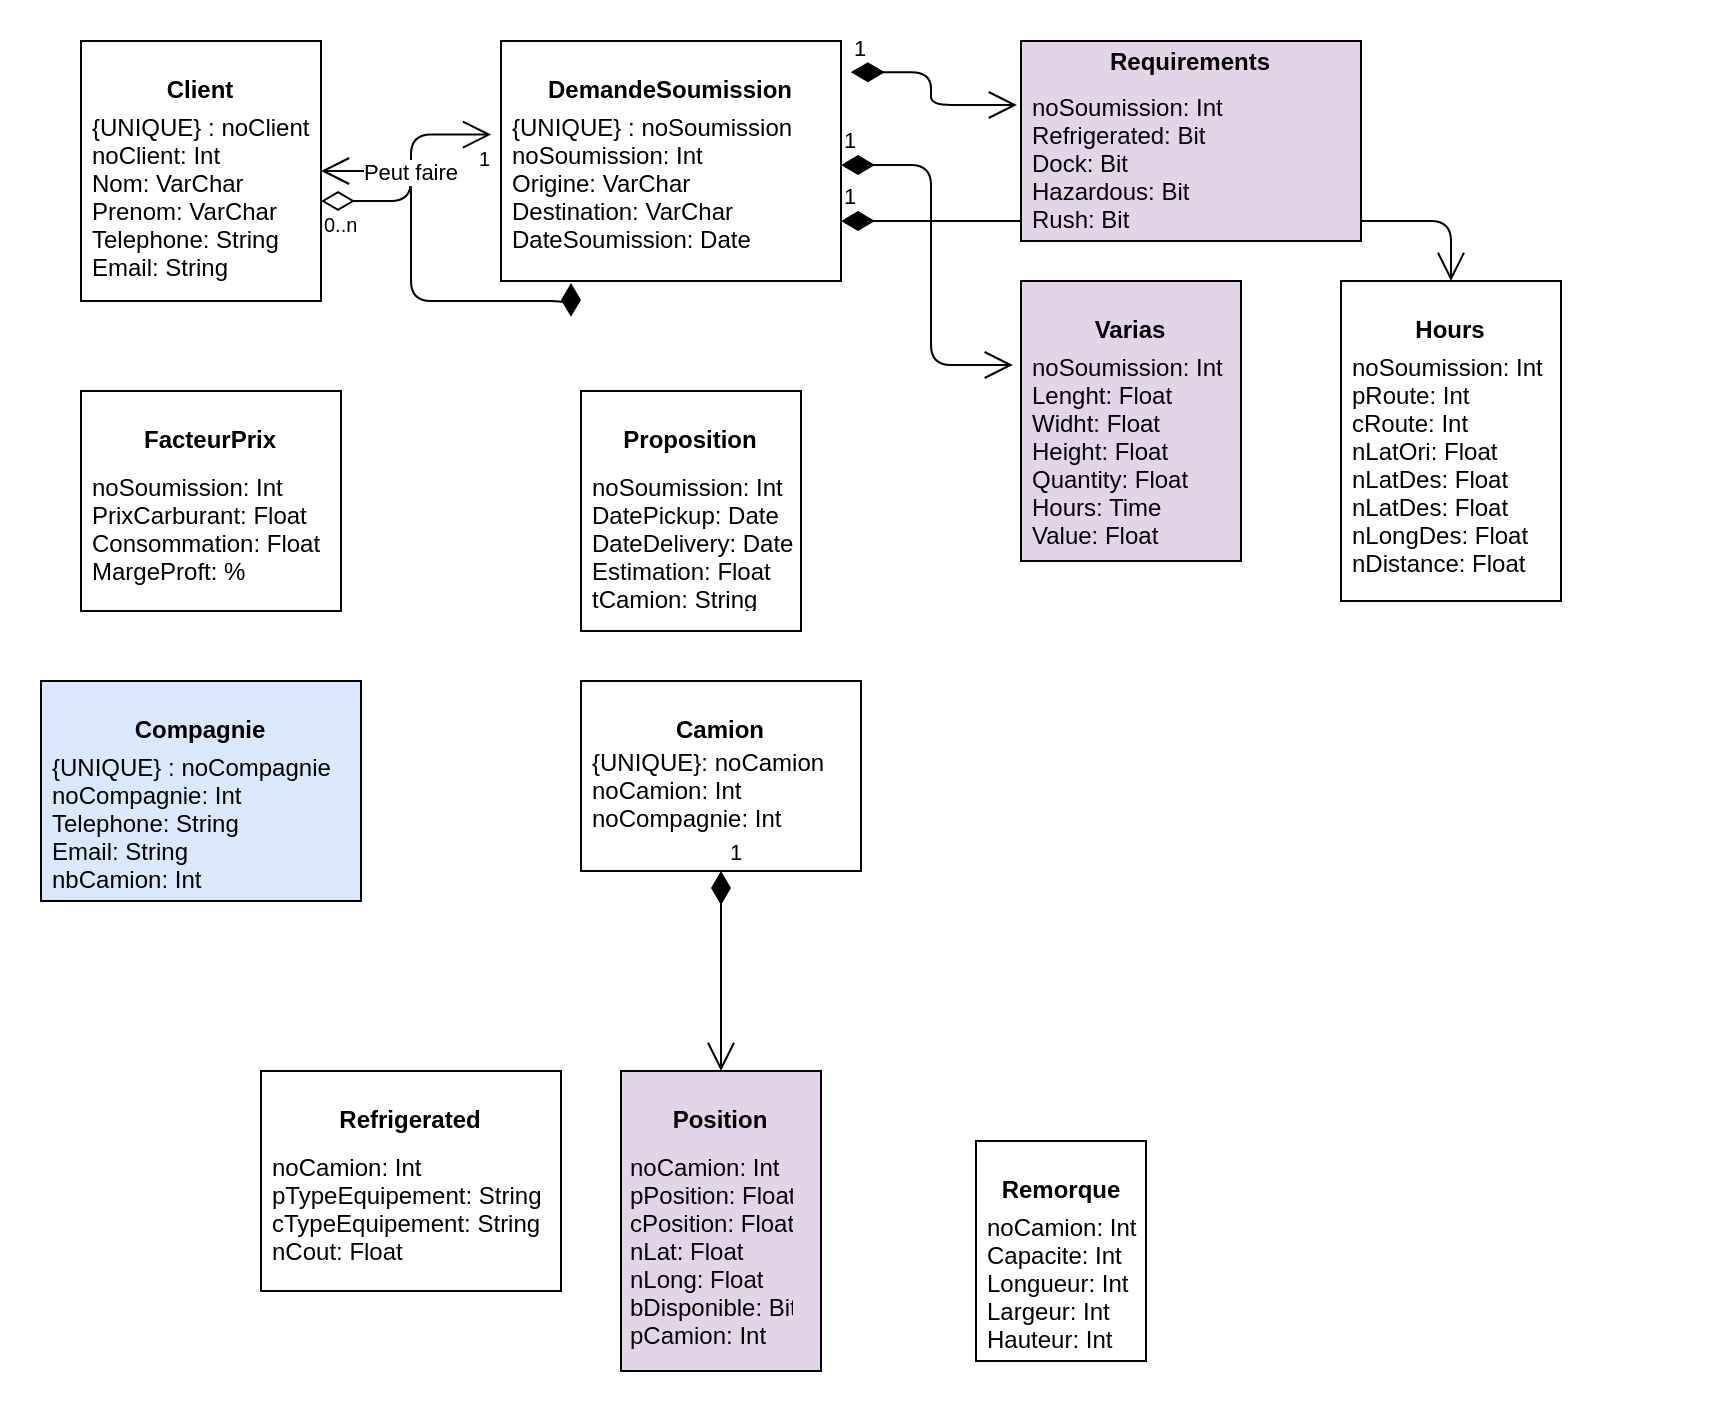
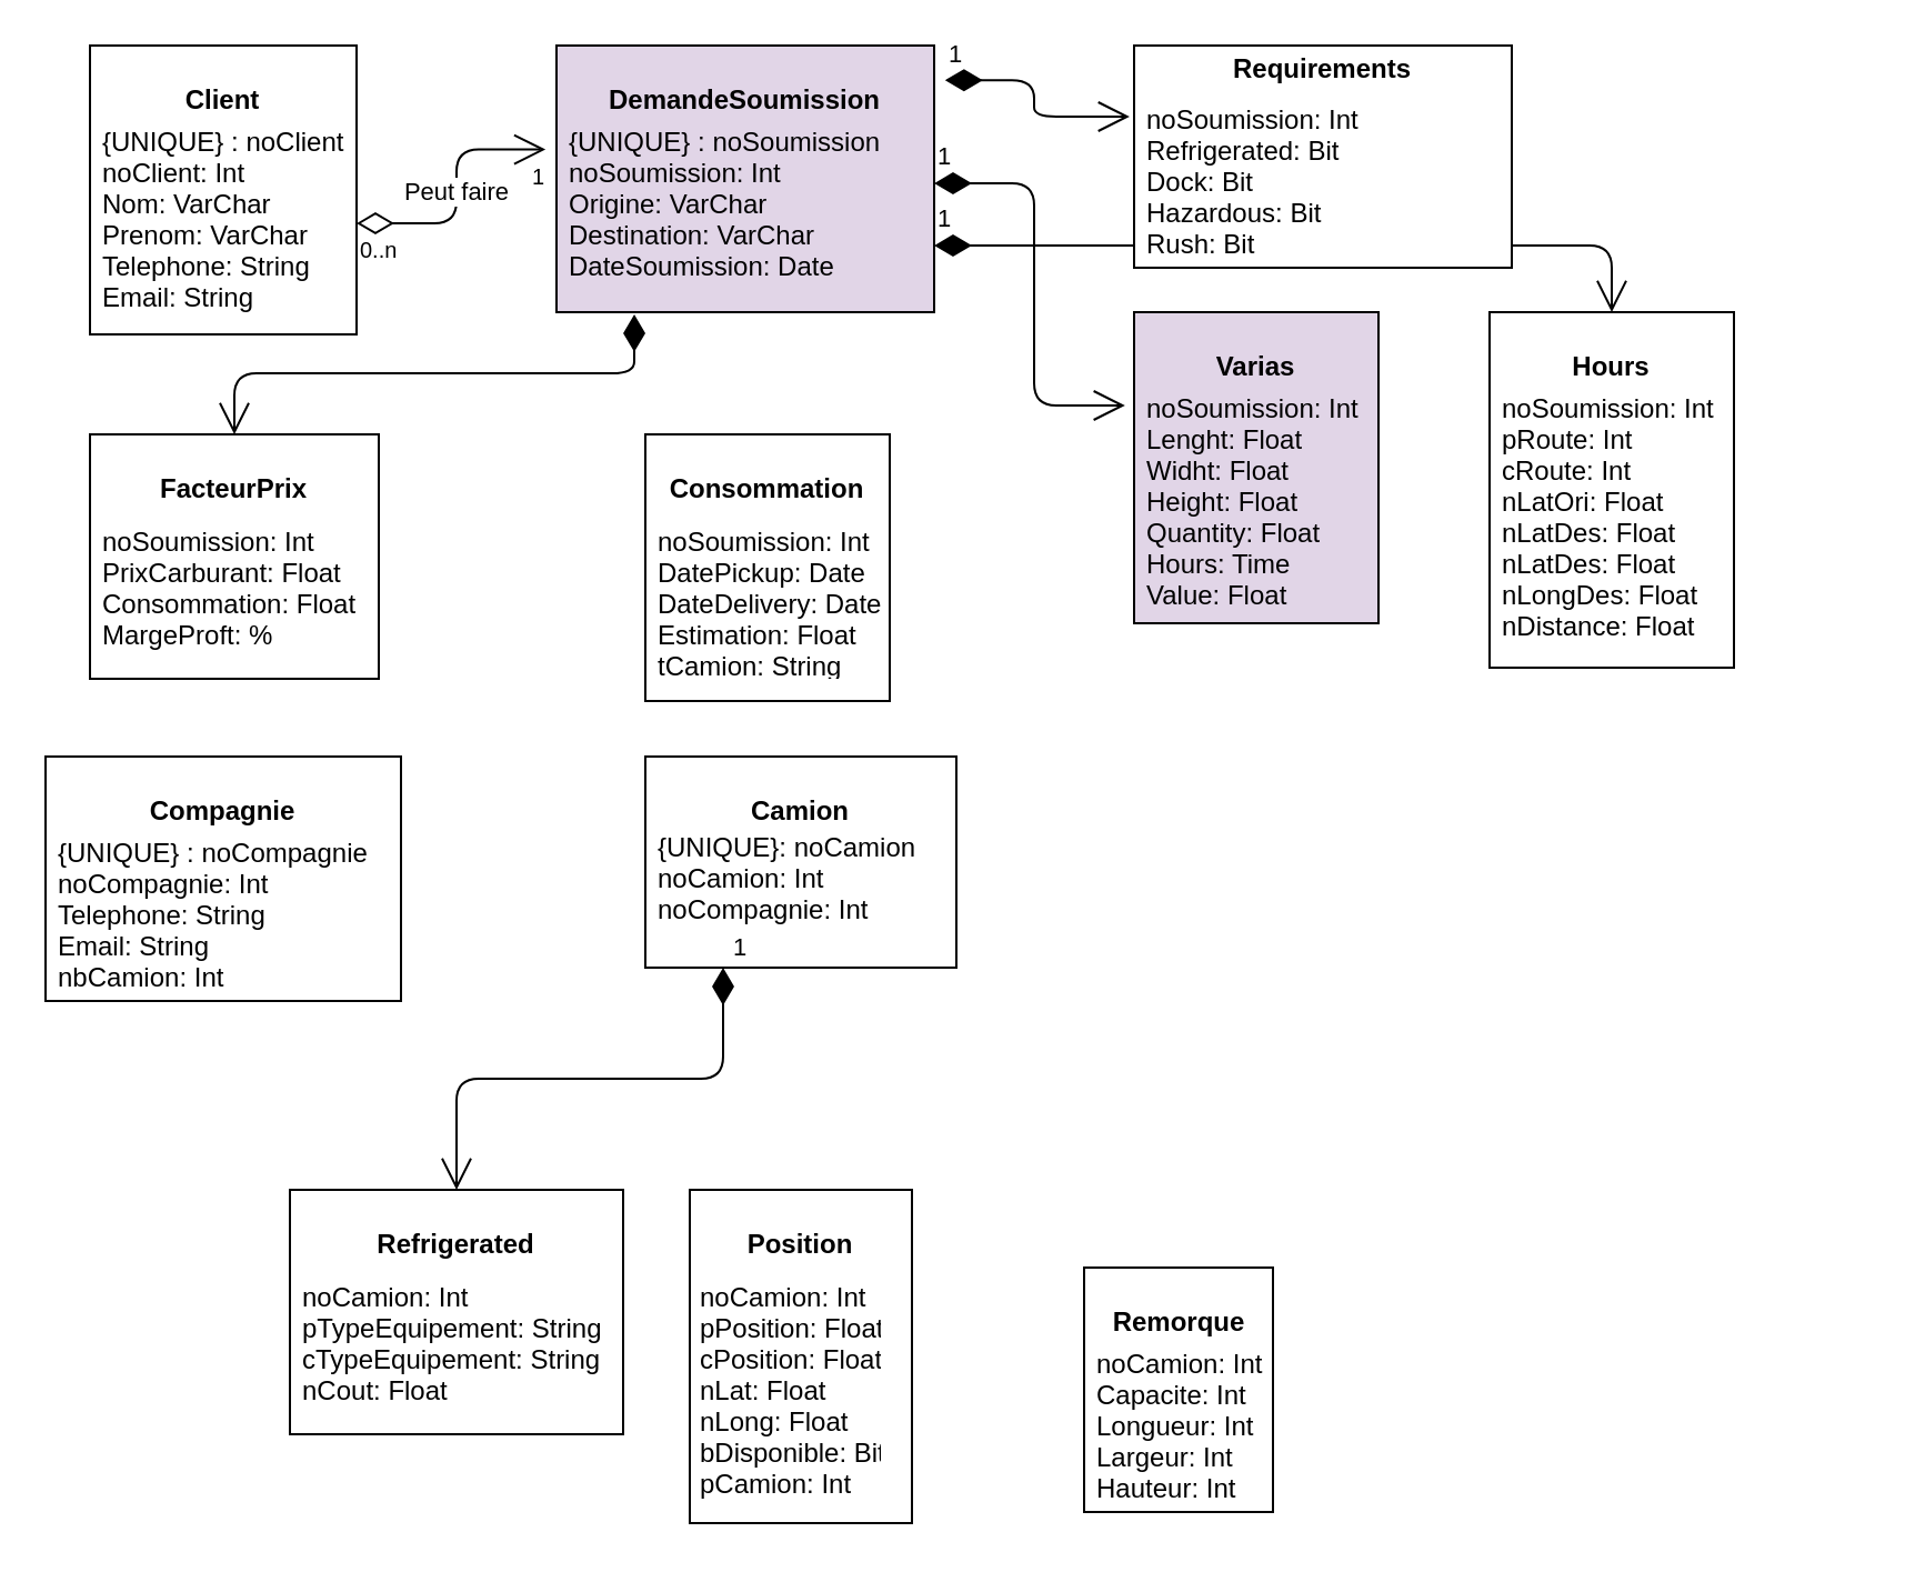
  <mxCell id="0" />
  <mxCell id="1" parent="0" />
- <mxCell id="2" value="1" style="endArrow=open;html=1;endSize=12;startArrow=diamondThin;startSize=14;startFill=1;edgeStyle=orthogonalEdgeStyle;align=left;verticalAlign=bottom;exitX=0.206;exitY=1.008;exitDx=0;exitDy=0;exitPerimeter=0;" edge="1" parent="1" source="6" target="4"><mxGeometry x="-1" y="3" relative="1" as="geometry"><mxPoint x="20" y="660" as="sourcePoint" /><mxPoint x="180" y="660" as="targetPoint" /></mxGeometry></mxCell>
+ <mxCell id="2" value="1" style="endArrow=open;html=1;endSize=12;startArrow=diamondThin;startSize=14;startFill=1;edgeStyle=orthogonalEdgeStyle;align=left;verticalAlign=bottom;exitX=0.206;exitY=1.008;exitDx=0;exitDy=0;exitPerimeter=0;entryX=0.5;entryY=0;entryDx=0;entryDy=0;" edge="1" parent="1" source="6" target="31"><mxGeometry x="-1" y="3" relative="1" as="geometry"><mxPoint x="20" y="660" as="sourcePoint" /><mxPoint x="180" y="660" as="targetPoint" /></mxGeometry></mxCell>
  <mxCell id="3" value="1" style="endArrow=open;html=1;endSize=12;startArrow=diamondThin;startSize=14;startFill=1;edgeStyle=orthogonalEdgeStyle;align=left;verticalAlign=bottom;entryX=0.5;entryY=0;entryDx=0;entryDy=0;exitX=1;exitY=0.75;exitDx=0;exitDy=0;exitPerimeter=0;" edge="1" parent="1" source="7" target="26"><mxGeometry x="-1" y="3" relative="1" as="geometry"><mxPoint x="430" y="110" as="sourcePoint" /><mxPoint x="180" y="520" as="targetPoint" /></mxGeometry></mxCell>
  <mxCell id="4" value="&lt;p style=&quot;margin: 0px ; margin-top: 4px ; text-align: center&quot;&gt;&lt;br&gt;&lt;b&gt;Client&lt;/b&gt;&lt;/p&gt;" style="verticalAlign=top;align=left;overflow=fill;fontSize=12;fontFamily=Helvetica;html=1;" vertex="1" parent="1"><mxGeometry x="40" y="20" width="120" height="130" as="geometry" /></mxCell>
  <mxCell id="5" value="{UNIQUE} : noClient&#10;noClient: Int&#10;Nom: VarChar&#10;Prenom: VarChar&#10;Telephone: String&#10;Email: String" style="text;strokeColor=none;fillColor=none;align=left;verticalAlign=top;spacingLeft=4;spacingRight=4;overflow=hidden;rotatable=0;points=[[0,0.5],[1,0.5]];portConstraint=eastwest;" vertex="1" parent="1"><mxGeometry x="40" y="50" width="120" height="100" as="geometry" /></mxCell>
- <mxCell id="6" value="&lt;p style=&quot;margin: 0px ; margin-top: 4px ; text-align: center&quot;&gt;&lt;br&gt;&lt;b&gt;DemandeSoumission&lt;/b&gt;&lt;/p&gt;" style="verticalAlign=top;align=left;overflow=fill;fontSize=12;fontFamily=Helvetica;html=1;" vertex="1" parent="1"><mxGeometry x="250" y="20" width="170" height="120" as="geometry" /></mxCell>
+ <mxCell id="6" value="&lt;p style=&quot;margin: 0px ; margin-top: 4px ; text-align: center&quot;&gt;&lt;br&gt;&lt;b&gt;DemandeSoumission&lt;/b&gt;&lt;/p&gt;" style="verticalAlign=top;align=left;overflow=fill;fontSize=12;fontFamily=Helvetica;html=1;fillColor=#e1d5e7;" vertex="1" parent="1"><mxGeometry x="250" y="20" width="170" height="120" as="geometry" /></mxCell>
  <mxCell id="7" value="{UNIQUE} : noSoumission&#10;noSoumission: Int&#10;Origine: VarChar&#10;Destination: VarChar&#10;DateSoumission: Date" style="text;strokeColor=none;fillColor=none;align=left;verticalAlign=top;spacingLeft=4;spacingRight=4;overflow=hidden;rotatable=0;points=[[0,0.5],[1,0.5]];portConstraint=eastwest;" vertex="1" parent="1"><mxGeometry x="250" y="50" width="170" height="80" as="geometry" /></mxCell>
  <mxCell id="8" value="Peut faire" style="endArrow=open;html=1;endSize=12;startArrow=diamondThin;startSize=14;startFill=0;edgeStyle=orthogonalEdgeStyle;entryX=-0.029;entryY=0.21;entryDx=0;entryDy=0;entryPerimeter=0;" edge="1" parent="1" source="5" target="7"><mxGeometry relative="1" as="geometry"><mxPoint x="20" y="170" as="sourcePoint" /><mxPoint x="180" y="170" as="targetPoint" /></mxGeometry></mxCell>
  <mxCell id="9" value="0..n" style="resizable=0;html=1;align=left;verticalAlign=top;labelBackgroundColor=#ffffff;fontSize=10;" connectable="0" vertex="1" parent="8"><mxGeometry x="-1" relative="1" as="geometry" /></mxCell>
  <mxCell id="10" value="1" style="resizable=0;html=1;align=right;verticalAlign=top;labelBackgroundColor=#ffffff;fontSize=10;" connectable="0" vertex="1" parent="8"><mxGeometry x="1" relative="1" as="geometry" /></mxCell>
- <mxCell id="11" value="&lt;p style=&quot;margin: 0px ; margin-top: 4px ; text-align: center&quot;&gt;&lt;b&gt;Requirements&lt;/b&gt;&lt;/p&gt;" style="verticalAlign=top;align=left;overflow=fill;fontSize=12;fontFamily=Helvetica;html=1;fillColor=#e1d5e7;" vertex="1" parent="1"><mxGeometry x="510" y="20" width="170" height="100" as="geometry" /></mxCell>
+ <mxCell id="11" value="&lt;p style=&quot;margin: 0px ; margin-top: 4px ; text-align: center&quot;&gt;&lt;b&gt;Requirements&lt;/b&gt;&lt;/p&gt;" style="verticalAlign=top;align=left;overflow=fill;fontSize=12;fontFamily=Helvetica;html=1;" vertex="1" parent="1"><mxGeometry x="510" y="20" width="170" height="100" as="geometry" /></mxCell>
  <mxCell id="12" value="noSoumission: Int&#10;Refrigerated: Bit&#10;Dock: Bit&#10;Hazardous: Bit&#10;Rush: Bit" style="text;strokeColor=none;fillColor=none;align=left;verticalAlign=top;spacingLeft=4;spacingRight=4;overflow=hidden;rotatable=0;points=[[0,0.5],[1,0.5]];portConstraint=eastwest;" vertex="1" parent="1"><mxGeometry x="510" y="40" width="170" height="100" as="geometry" /></mxCell>
  <mxCell id="13" value="1" style="endArrow=open;html=1;endSize=12;startArrow=diamondThin;startSize=14;startFill=1;edgeStyle=orthogonalEdgeStyle;align=left;verticalAlign=bottom;entryX=-0.012;entryY=0.12;entryDx=0;entryDy=0;entryPerimeter=0;exitX=1.029;exitY=0.13;exitDx=0;exitDy=0;exitPerimeter=0;" edge="1" parent="1" source="6" target="12"><mxGeometry x="-1" y="3" relative="1" as="geometry"><mxPoint x="430" y="80" as="sourcePoint" /><mxPoint x="180" y="170" as="targetPoint" /></mxGeometry></mxCell>
  <mxCell id="14" value="&lt;p style=&quot;margin: 0px ; margin-top: 4px ; text-align: center&quot;&gt;&lt;br&gt;&lt;b&gt;Varias&lt;/b&gt;&lt;/p&gt;" style="verticalAlign=top;align=left;overflow=fill;fontSize=12;fontFamily=Helvetica;html=1;fillColor=#e1d5e7;" vertex="1" parent="1"><mxGeometry x="510" y="140" width="110" height="140" as="geometry" /></mxCell>
  <mxCell id="15" value="noSoumission: Int&#10;Lenght: Float&#10;Widht: Float&#10;Height: Float&#10;Quantity: Float&#10;Hours: Time&#10;Value: Float" style="text;strokeColor=none;fillColor=none;align=left;verticalAlign=top;spacingLeft=4;spacingRight=4;overflow=hidden;rotatable=0;points=[[0,0.5],[1,0.5]];portConstraint=eastwest;" vertex="1" parent="1"><mxGeometry x="510" y="170" width="170" height="100" as="geometry" /></mxCell>
  <mxCell id="16" value="1" style="endArrow=open;html=1;endSize=12;startArrow=diamondThin;startSize=14;startFill=1;edgeStyle=orthogonalEdgeStyle;align=left;verticalAlign=bottom;exitX=1;exitY=0.4;exitDx=0;exitDy=0;exitPerimeter=0;entryX=-0.024;entryY=0.12;entryDx=0;entryDy=0;entryPerimeter=0;" edge="1" parent="1" source="7" target="15"><mxGeometry x="-1" y="3" relative="1" as="geometry"><mxPoint x="20" y="290" as="sourcePoint" /><mxPoint x="180" y="290" as="targetPoint" /></mxGeometry></mxCell>
- <mxCell id="17" value="&lt;p style=&quot;margin: 0px ; margin-top: 4px ; text-align: center&quot;&gt;&lt;br&gt;&lt;b&gt;Compagnie&lt;/b&gt;&lt;/p&gt;" style="verticalAlign=top;align=left;overflow=fill;fontSize=12;fontFamily=Helvetica;html=1;fillColor=#dae8fc;" vertex="1" parent="1"><mxGeometry x="20" y="340" width="160" height="110" as="geometry" /></mxCell>
+ <mxCell id="17" value="&lt;p style=&quot;margin: 0px ; margin-top: 4px ; text-align: center&quot;&gt;&lt;br&gt;&lt;b&gt;Compagnie&lt;/b&gt;&lt;/p&gt;" style="verticalAlign=top;align=left;overflow=fill;fontSize=12;fontFamily=Helvetica;html=1;" vertex="1" parent="1"><mxGeometry x="20" y="340" width="160" height="110" as="geometry" /></mxCell>
  <mxCell id="18" value="{UNIQUE} : noCompagnie&#10;noCompagnie: Int&#10;Telephone: String&#10;Email: String&#10;nbCamion: Int" style="text;strokeColor=none;fillColor=none;align=left;verticalAlign=top;spacingLeft=4;spacingRight=4;overflow=hidden;rotatable=0;points=[[0,0.5],[1,0.5]];portConstraint=eastwest;" vertex="1" parent="1"><mxGeometry x="20" y="370" width="150" height="90" as="geometry" /></mxCell>
  <mxCell id="19" value="&lt;p style=&quot;margin: 0px ; margin-top: 4px ; text-align: center&quot;&gt;&lt;br&gt;&lt;b&gt;Camion&lt;/b&gt;&lt;/p&gt;" style="verticalAlign=top;align=left;overflow=fill;fontSize=12;fontFamily=Helvetica;html=1;" vertex="1" parent="1"><mxGeometry x="290" y="340" width="140" height="95" as="geometry" /></mxCell>
  <mxCell id="20" value="{UNIQUE}: noCamion&#10;noCamion: Int&#10;noCompagnie: Int&#10;" style="text;strokeColor=none;fillColor=none;align=left;verticalAlign=top;spacingLeft=4;spacingRight=4;overflow=hidden;rotatable=0;points=[[0,0.5],[1,0.5]];portConstraint=eastwest;" vertex="1" parent="1"><mxGeometry x="290" y="367.5" width="150" height="55" as="geometry" /></mxCell>
  <mxCell id="21" value="&lt;p style=&quot;margin: 0px ; margin-top: 4px ; text-align: center&quot;&gt;&lt;br&gt;&lt;b&gt;Remorque&lt;/b&gt;&lt;/p&gt;" style="verticalAlign=top;align=left;overflow=fill;fontSize=12;fontFamily=Helvetica;html=1;" vertex="1" parent="1"><mxGeometry x="487.5" y="570" width="85" height="110" as="geometry" /></mxCell>
  <mxCell id="22" value="noCamion: Int&#10;Capacite: Int&#10;Longueur: Int&#10;Largeur: Int&#10;Hauteur: Int&#10;" style="text;strokeColor=none;fillColor=none;align=left;verticalAlign=top;spacingLeft=4;spacingRight=4;overflow=hidden;rotatable=0;points=[[0,0.5],[1,0.5]];portConstraint=eastwest;" vertex="1" parent="1"><mxGeometry x="487.5" y="600" width="150" height="90" as="geometry" /></mxCell>
- <mxCell id="23" value="&lt;p style=&quot;margin: 0px ; margin-top: 4px ; text-align: center&quot;&gt;&lt;br&gt;&lt;b&gt;Position&lt;/b&gt;&lt;/p&gt;" style="verticalAlign=top;align=left;overflow=fill;fontSize=12;fontFamily=Helvetica;html=1;fillColor=#e1d5e7;" vertex="1" parent="1"><mxGeometry x="310" y="535" width="100" height="150" as="geometry" /></mxCell>
+ <mxCell id="23" value="&lt;p style=&quot;margin: 0px ; margin-top: 4px ; text-align: center&quot;&gt;&lt;br&gt;&lt;b&gt;Position&lt;/b&gt;&lt;/p&gt;" style="verticalAlign=top;align=left;overflow=fill;fontSize=12;fontFamily=Helvetica;html=1;" vertex="1" parent="1"><mxGeometry x="310" y="535" width="100" height="150" as="geometry" /></mxCell>
  <mxCell id="24" value="noCamion: Int&#10;pPosition: Float&#10;cPosition: Float&#10;nLat: Float&#10;nLong: Float&#10;bDisponible: Bit&#10;pCamion: Int&#10;" style="text;strokeColor=none;fillColor=none;align=left;verticalAlign=top;spacingLeft=4;spacingRight=4;overflow=hidden;rotatable=0;points=[[0,0.5],[1,0.5]];portConstraint=eastwest;" vertex="1" parent="1"><mxGeometry x="309" y="570" width="91" height="110" as="geometry" /></mxCell>
- <mxCell id="25" value="1" style="endArrow=open;html=1;endSize=12;startArrow=diamondThin;startSize=14;startFill=1;edgeStyle=orthogonalEdgeStyle;align=left;verticalAlign=bottom;exitX=0.5;exitY=1;exitDx=0;exitDy=0;entryX=0.5;entryY=0;entryDx=0;entryDy=0;" edge="1" parent="1" source="19" target="23"><mxGeometry x="-1" y="3" relative="1" as="geometry"><mxPoint x="20" y="520" as="sourcePoint" /><mxPoint x="340" y="350" as="targetPoint" /><Array as="points"><mxPoint x="360" y="510" /><mxPoint x="360" y="510" /></Array></mxGeometry></mxCell>
  <mxCell id="26" value="&lt;p style=&quot;margin: 0px ; margin-top: 4px ; text-align: center&quot;&gt;&lt;br&gt;&lt;b&gt;Hours&lt;/b&gt;&lt;/p&gt;" style="verticalAlign=top;align=left;overflow=fill;fontSize=12;fontFamily=Helvetica;html=1;" vertex="1" parent="1"><mxGeometry x="670" y="140" width="110" height="160" as="geometry" /></mxCell>
  <mxCell id="27" value="noSoumission: Int&#10;pRoute: Int&#10;cRoute: Int&#10;nLatOri: Float&#10;nLatDes: Float&#10;nLatDes: Float&#10;nLongDes: Float&#10;nDistance: Float" style="text;strokeColor=none;fillColor=none;align=left;verticalAlign=top;spacingLeft=4;spacingRight=4;overflow=hidden;rotatable=0;points=[[0,0.5],[1,0.5]];portConstraint=eastwest;" vertex="1" parent="1"><mxGeometry x="670" y="170" width="170" height="120" as="geometry" /></mxCell>
  <mxCell id="28" value="&lt;p style=&quot;margin: 0px ; margin-top: 4px ; text-align: center&quot;&gt;&lt;br&gt;&lt;b&gt;Refrigerated&lt;/b&gt;&lt;/p&gt;" style="verticalAlign=top;align=left;overflow=fill;fontSize=12;fontFamily=Helvetica;html=1;" vertex="1" parent="1"><mxGeometry x="130" y="535" width="150" height="110" as="geometry" /></mxCell>
  <mxCell id="29" value="noCamion: Int&#10;pTypeEquipement: String&#10;cTypeEquipement: String&#10;nCout: Float" style="text;strokeColor=none;fillColor=none;align=left;verticalAlign=top;spacingLeft=4;spacingRight=4;overflow=hidden;rotatable=0;points=[[0,0.5],[1,0.5]];portConstraint=eastwest;" vertex="1" parent="1"><mxGeometry x="130" y="570" width="150" height="70" as="geometry" /></mxCell>
+ <mxCell id="30" value="1" style="endArrow=open;html=1;endSize=12;startArrow=diamondThin;startSize=14;startFill=1;edgeStyle=orthogonalEdgeStyle;align=left;verticalAlign=bottom;exitX=0.25;exitY=1;exitDx=0;exitDy=0;" edge="1" parent="1" source="19" target="28"><mxGeometry x="-1" y="3" relative="1" as="geometry"><mxPoint x="20" y="520" as="sourcePoint" /><mxPoint x="180" y="520" as="targetPoint" /></mxGeometry></mxCell>
  <mxCell id="31" value="&lt;p style=&quot;margin: 0px ; margin-top: 4px ; text-align: center&quot;&gt;&lt;br&gt;&lt;b&gt;FacteurPrix&lt;/b&gt;&lt;/p&gt;" style="verticalAlign=top;align=left;overflow=fill;fontSize=12;fontFamily=Helvetica;html=1;" vertex="1" parent="1"><mxGeometry x="40" y="195" width="130" height="110" as="geometry" /></mxCell>
  <mxCell id="32" value="noSoumission: Int&#10;PrixCarburant: Float&#10;Consommation: Float&#10;MargeProft: %" style="text;strokeColor=none;fillColor=none;align=left;verticalAlign=top;spacingLeft=4;spacingRight=4;overflow=hidden;rotatable=0;points=[[0,0.5],[1,0.5]];portConstraint=eastwest;" vertex="1" parent="1"><mxGeometry x="40" y="230" width="130" height="70" as="geometry" /></mxCell>
- <mxCell id="33" value="&lt;p style=&quot;margin: 0px ; margin-top: 4px ; text-align: center&quot;&gt;&lt;br&gt;&lt;b&gt;Proposition&lt;/b&gt;&lt;/p&gt;" style="verticalAlign=top;align=left;overflow=fill;fontSize=12;fontFamily=Helvetica;html=1;" vertex="1" parent="1"><mxGeometry x="290" y="195" width="110" height="120" as="geometry" /></mxCell>
+ <mxCell id="33" value="&lt;p style=&quot;margin: 0px ; margin-top: 4px ; text-align: center&quot;&gt;&lt;br&gt;&lt;b&gt;Consommation&lt;/b&gt;&lt;/p&gt;" style="verticalAlign=top;align=left;overflow=fill;fontSize=12;fontFamily=Helvetica;html=1;" vertex="1" parent="1"><mxGeometry x="290" y="195" width="110" height="120" as="geometry" /></mxCell>
  <mxCell id="34" value="noSoumission: Int&#10;DatePickup: Date&#10;DateDelivery: Date&#10;Estimation: Float&#10;tCamion: String" style="text;strokeColor=none;fillColor=none;align=left;verticalAlign=top;spacingLeft=4;spacingRight=4;overflow=hidden;rotatable=0;points=[[0,0.5],[1,0.5]];portConstraint=eastwest;" vertex="1" parent="1"><mxGeometry x="290" y="230" width="130" height="70" as="geometry" /></mxCell>
